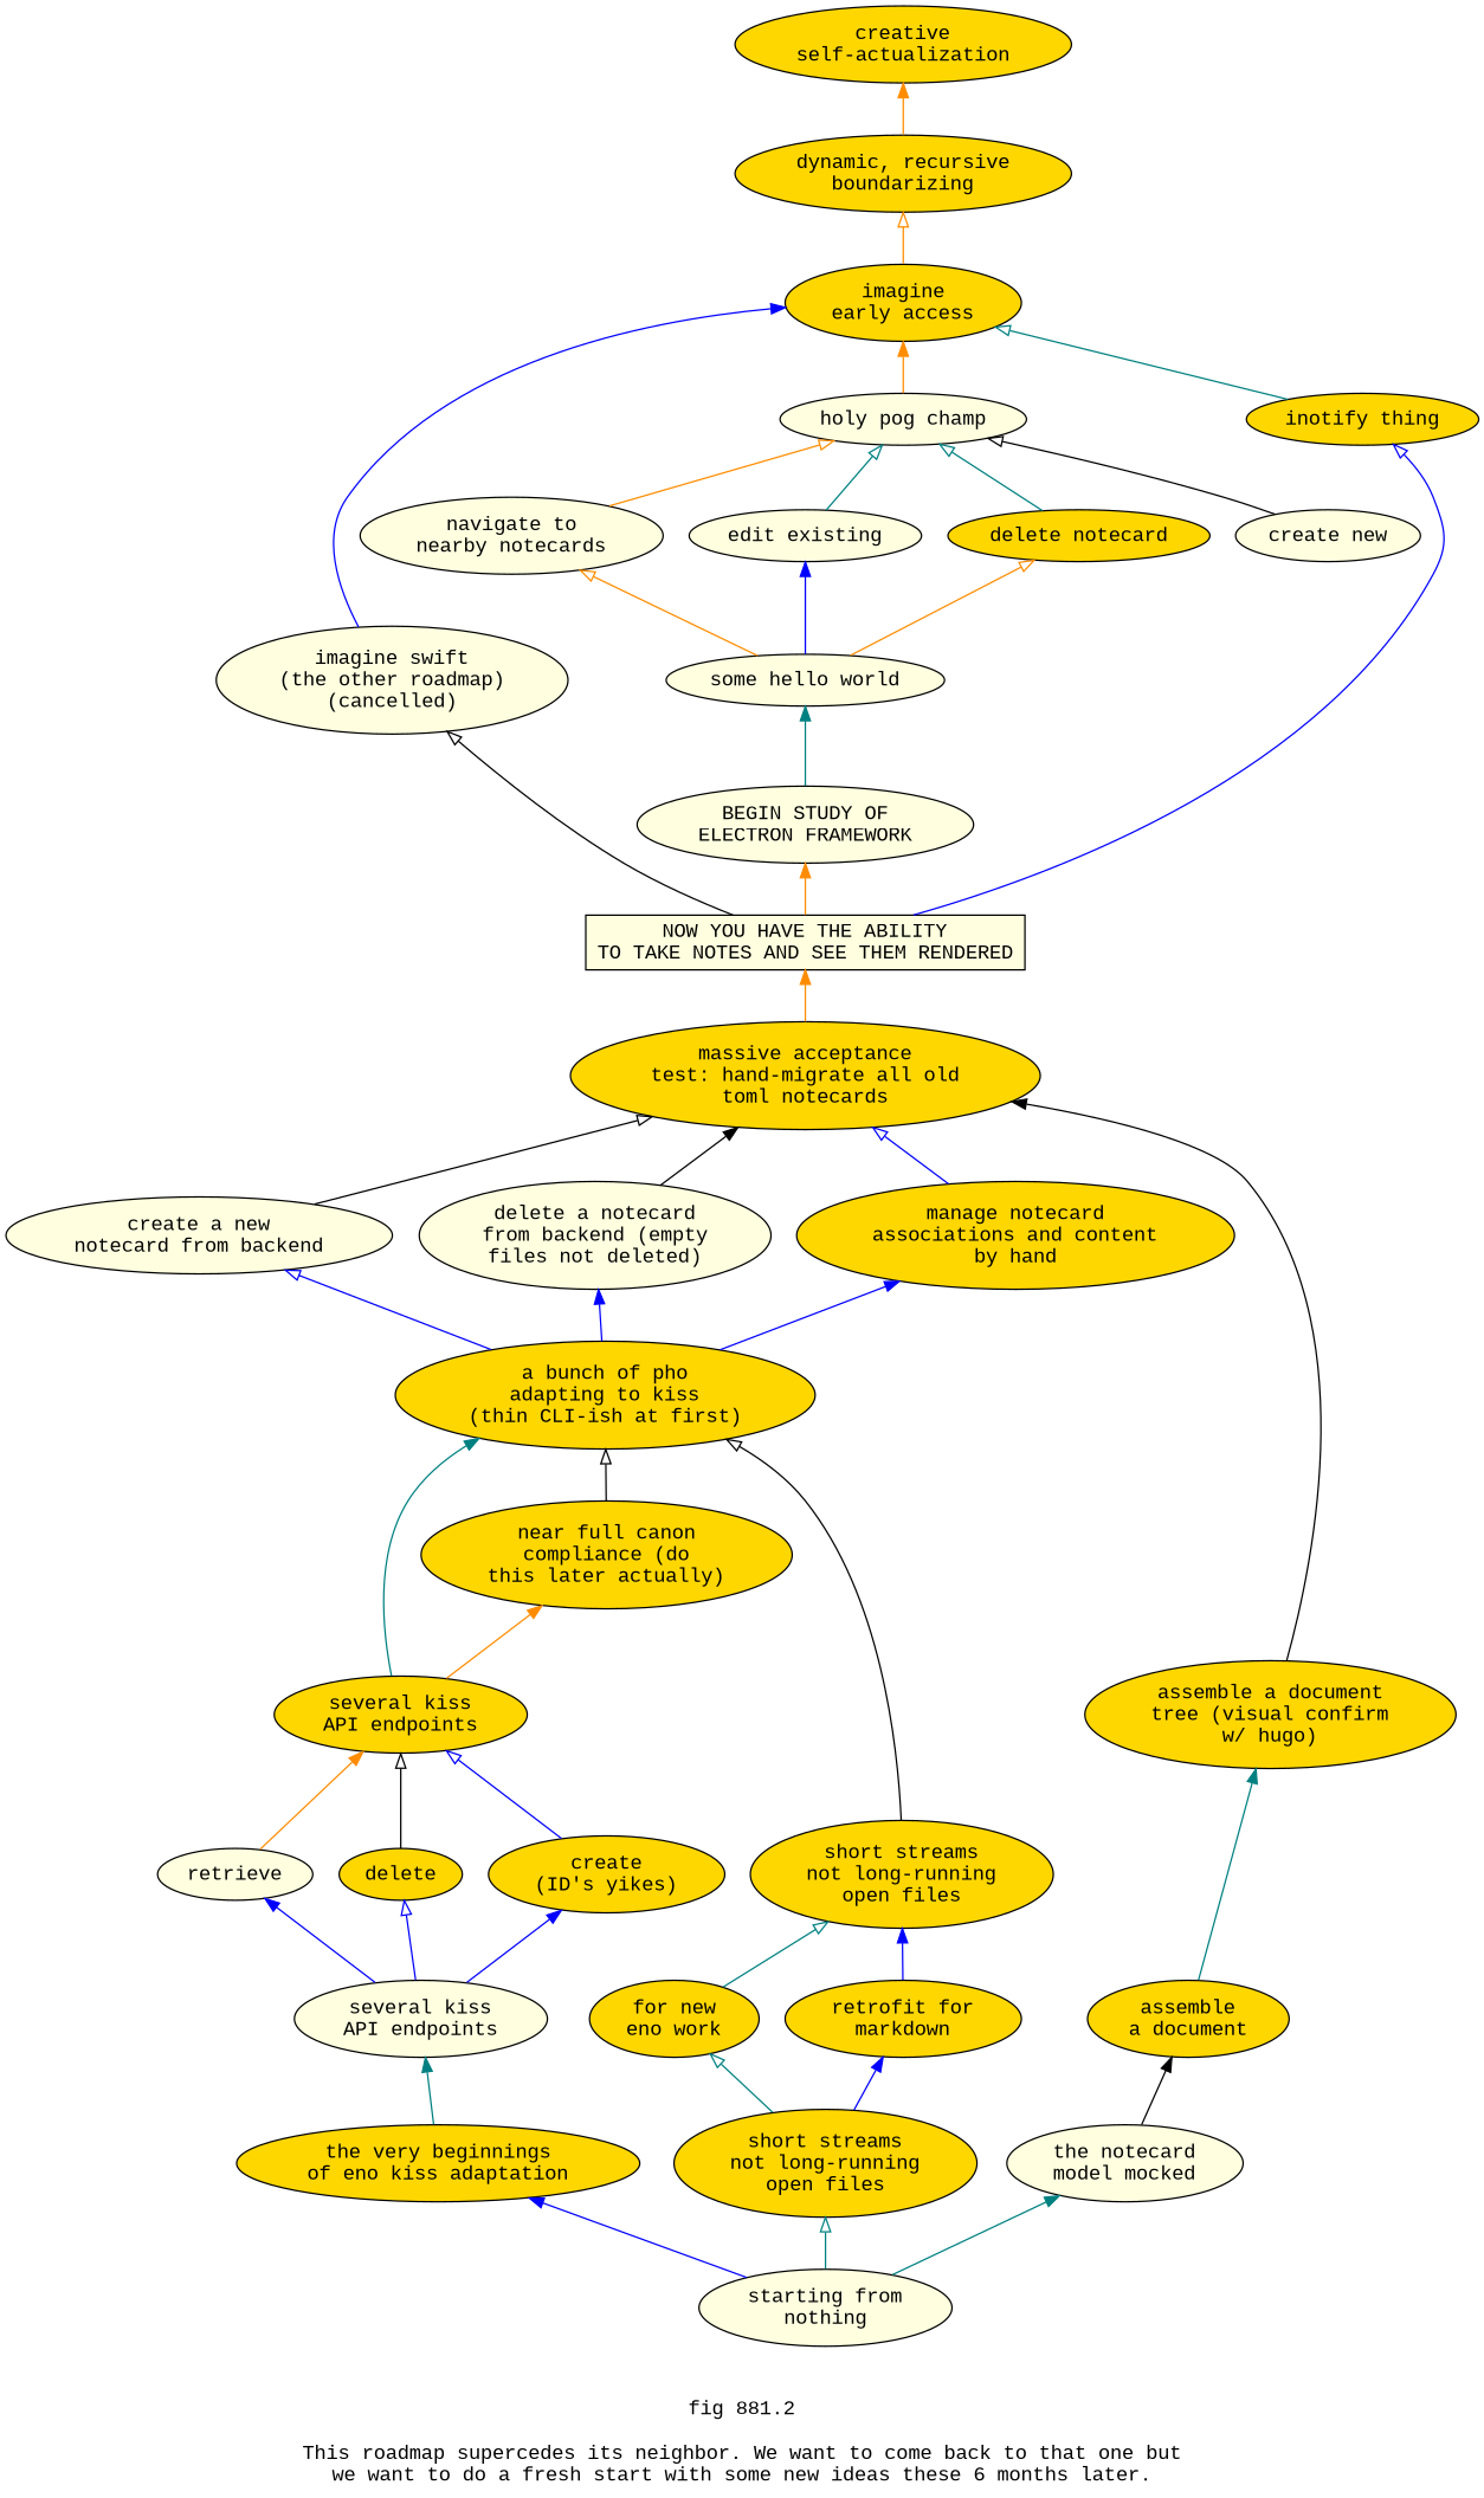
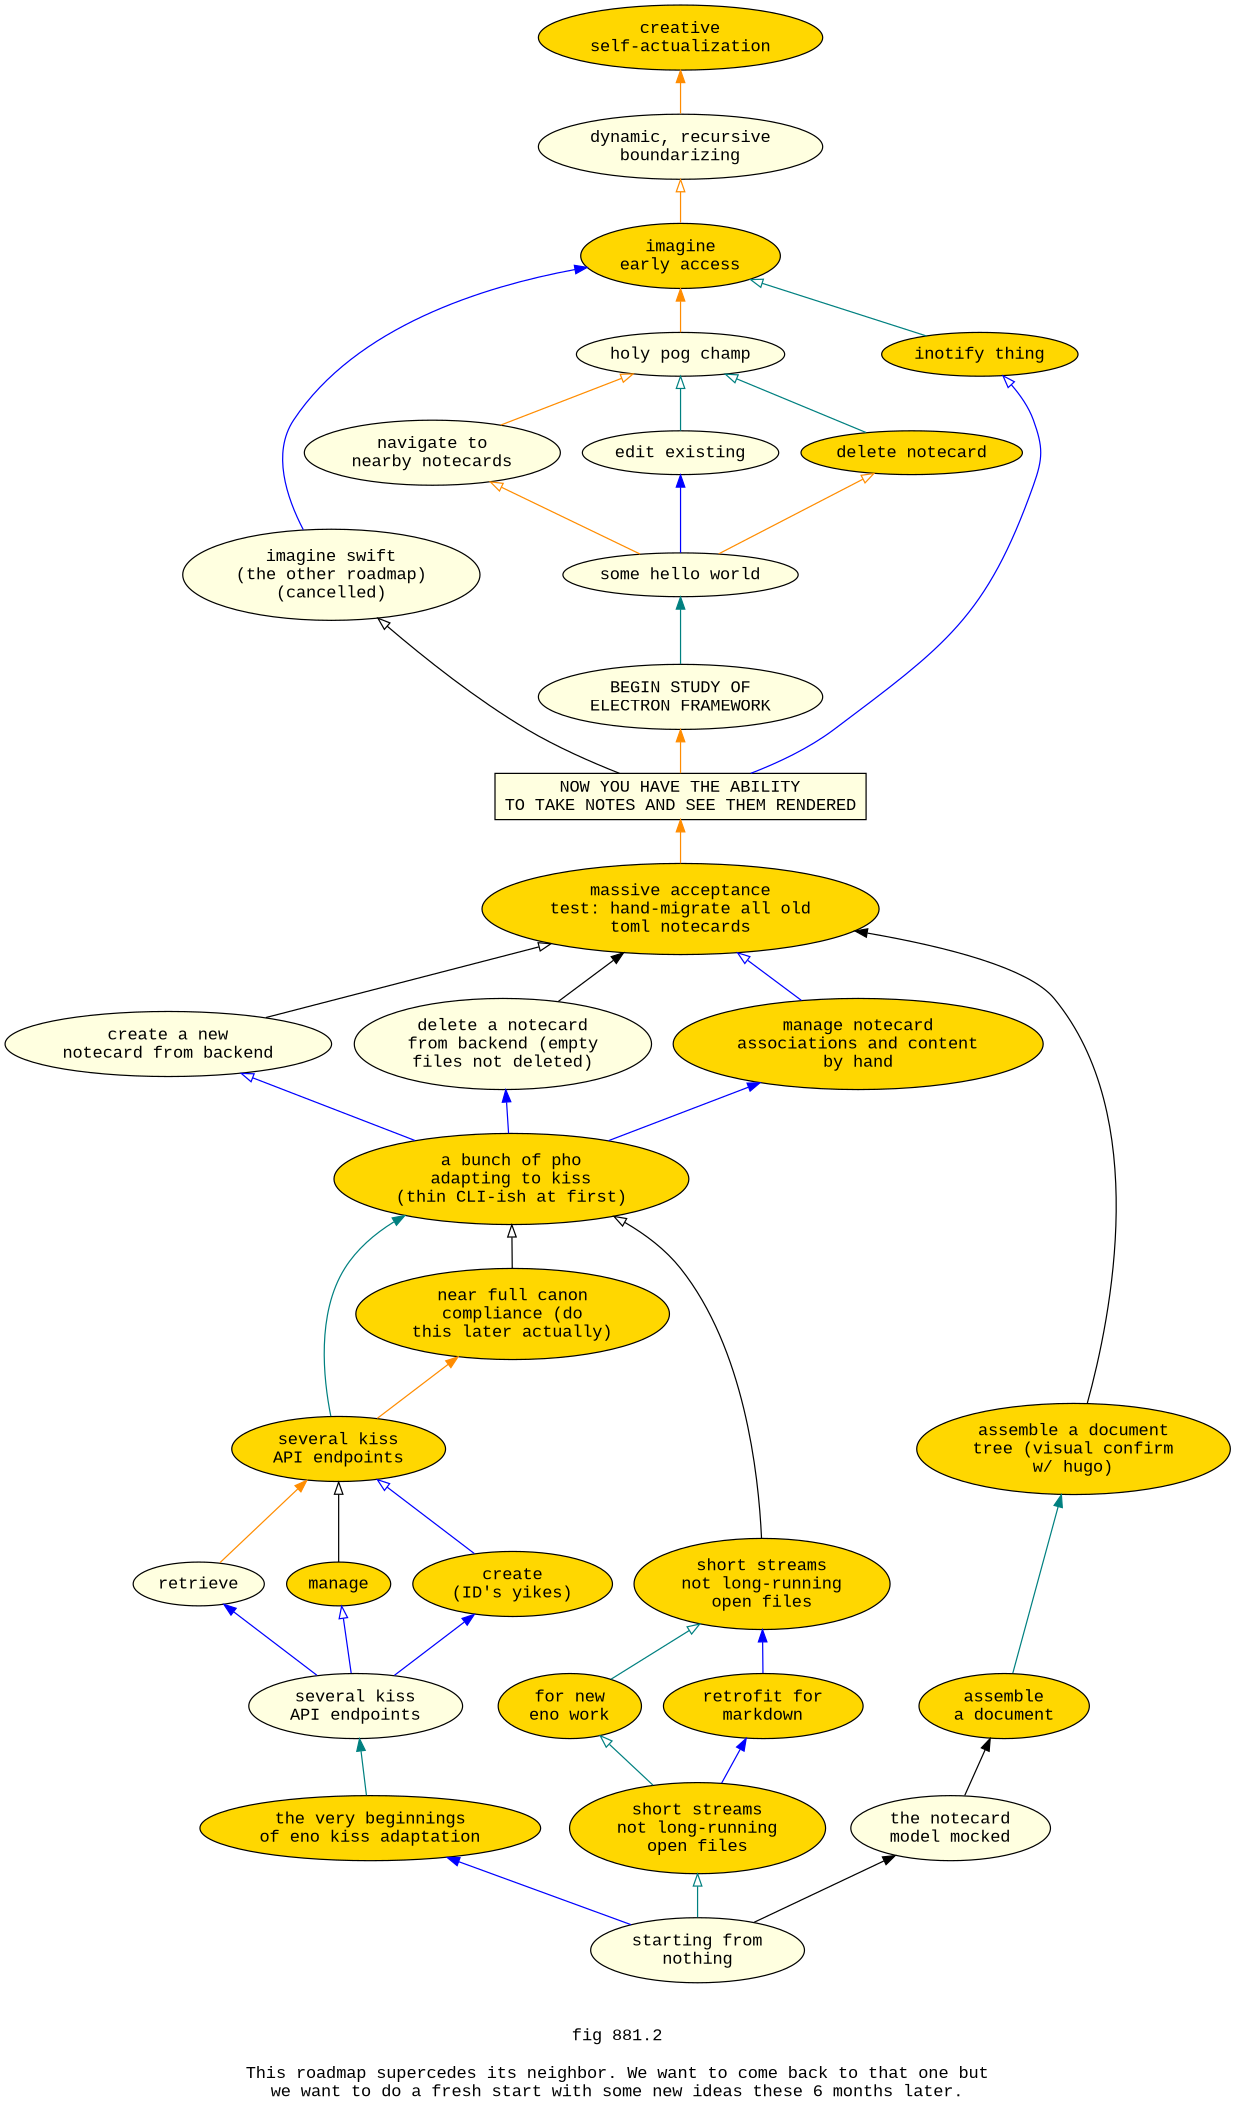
  digraph {
    fontname="Liberation Mono"
    label="\n\nfig 881.2\n\nThis roadmap supercedes its neighbor. We want to come back to that one but\nwe want to do a fresh start with some new ideas these 6 months later.\n"
    rankdir=BT
    node [fillcolor=gold fontname="Liberation Mono" style=filled]
    edge [arrowhead=normal color=blue fontname="Liberation Mono"]
    n1 [fillcolor=lightyellow label="starting from\nnothing"]
    n2 [label="the very beginnings\nof eno kiss adaptation"]
    n3 [label="short streams\nnot long-running\nopen files"]
    n4 [fillcolor=lightyellow label="the notecard\nmodel mocked"]
    n5 [fillcolor=lightyellow label="several kiss\nAPI endpoints"]
    n6 [label="for new\neno work"]
    n7 [label="retrofit for\nmarkdown"]
    n8 [label="assemble\na document"]
    n9 [fillcolor=lightyellow label=retrieve]
-   n10 [label=delete]
+   n10 [label=manage]
    n11 [label="create\n(ID's yikes)"]
    n12 [label="short streams\nnot long-running\nopen files"]
    n13 [label="assemble a document\ntree (visual confirm\nw/ hugo)"]
    n14 [label="several kiss\nAPI endpoints"]
    n15 [label="a bunch of pho\nadapting to kiss\n(thin CLI-ish at first)"]
    n16 [fillcolor=lightyellow label="create a new\nnotecard from backend"]
    n17 [fillcolor=lightyellow label="delete a notecard\nfrom backend (empty\nfiles not deleted)"]
    n18 [label="manage notecard\nassociations and content\nby hand"]
    n19 [label="massive acceptance\ntest:\ hand-migrate all old\ntoml notecards"]
    n20 [label="near full canon\ncompliance (do\nthis later actually)"]
    n21 [fillcolor=lightyellow label="NOW YOU HAVE THE ABILITY\nTO TAKE NOTES AND SEE THEM RENDERED" shape=rect]
    n22 [fillcolor=lightyellow label="imagine swift\n(the other roadmap)\n(cancelled)"]
    n23 [fillcolor=lightyellow label="BEGIN STUDY OF\nELECTRON FRAMEWORK"]
    n24 [label="inotify thing"]
    n25 [label="imagine\nearly access"]
    n26 [fillcolor=lightyellow label="some hello world"]
-   n27 [label="dynamic, recursive\nboundarizing"]
+   n27 [fillcolor=lightyellow label="dynamic, recursive\nboundarizing"]
    n28 [fillcolor=lightyellow label="navigate to\nnearby notecards"]
    n29 [fillcolor=lightyellow label="edit existing"]
    n30 [label="delete notecard"]
    n31 [label="creative\nself-actualization"]
    n32 [fillcolor=lightyellow label="holy pog champ"]
-   n33 [fillcolor=lightyellow label="create new"]
    n1 -> n2
    n1 -> n3 [arrowhead=onormal color=teal]
-   n1 -> n4 [color=teal]
+   n1 -> n4 [color=black]
    n2 -> n5 [color=teal]
    n3 -> n6 [arrowhead=onormal color=teal]
    n3 -> n7
    n4 -> n8 [color=black]
    n5 -> n9
    n5 -> n10 [arrowhead=onormal]
    n5 -> n11
    n6 -> n12 [arrowhead=onormal color=teal]
    n7 -> n12
    n8 -> n13 [color=teal]
    n9 -> n14 [color=darkorange]
    n10 -> n14 [arrowhead=onormal color=black]
    n11 -> n14 [arrowhead=onormal]
    n12 -> n15 [arrowhead=onormal color=black]
    n13 -> n19 [color=black]
    n14 -> n15 [color=teal]
    n14 -> n20 [color=darkorange]
    n15 -> n16 [arrowhead=onormal]
    n15 -> n17
    n15 -> n18
    n16 -> n19 [arrowhead=onormal color=black]
    n17 -> n19 [color=black]
    n18 -> n19 [arrowhead=onormal]
    n19 -> n21 [color=darkorange]
    n20 -> n15 [arrowhead=onormal color=black]
    n21 -> n22 [arrowhead=onormal color=black]
    n21 -> n23 [color=darkorange]
    n21 -> n24 [arrowhead=onormal]
    n22 -> n25
    n23 -> n26 [color=teal]
    n24 -> n25 [arrowhead=onormal color=teal]
    n25 -> n27 [arrowhead=onormal color=darkorange]
    n26 -> n28 [arrowhead=onormal color=darkorange]
    n26 -> n29
    n26 -> n30 [arrowhead=onormal color=darkorange]
    n27 -> n31 [color=darkorange]
    n28 -> n32 [arrowhead=onormal color=darkorange]
    n29 -> n32 [arrowhead=onormal color=teal]
    n30 -> n32 [arrowhead=onormal color=teal]
    n32 -> n25 [color=darkorange]
-   n33 -> n32 [arrowhead=onormal color=black]
  }
